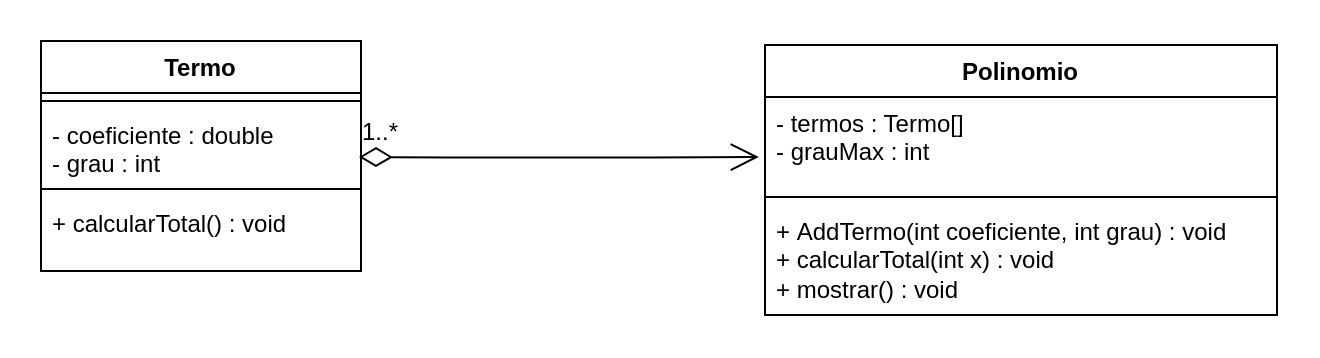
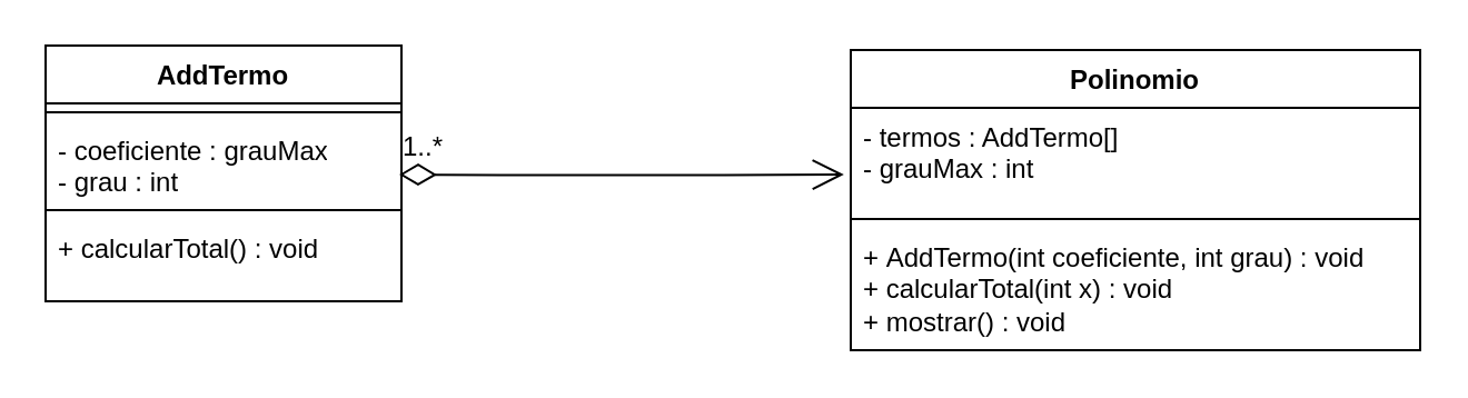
  <mxCell id="0" />
  <mxCell id="1" parent="0" />
- <mxCell id="2" value="Termo" style="swimlane;fontStyle=1;align=center;verticalAlign=top;childLayout=stackLayout;horizontal=1;startSize=26;horizontalStack=0;resizeParent=1;resizeParentMax=0;resizeLast=0;collapsible=1;marginBottom=0;whiteSpace=wrap;html=1;" vertex="1" parent="1"><mxGeometry x="20" y="20" width="160" height="115" as="geometry" /></mxCell>
+ <mxCell id="2" value="AddTermo" style="swimlane;fontStyle=1;align=center;verticalAlign=top;childLayout=stackLayout;horizontal=1;startSize=26;horizontalStack=0;resizeParent=1;resizeParentMax=0;resizeLast=0;collapsible=1;marginBottom=0;whiteSpace=wrap;html=1;" vertex="1" parent="1"><mxGeometry x="20" y="20" width="160" height="115" as="geometry" /></mxCell>
  <mxCell id="3" value="" style="line;strokeWidth=1;fillColor=none;align=left;verticalAlign=middle;spacingTop=-1;spacingLeft=3;spacingRight=3;rotatable=0;labelPosition=right;points=[];portConstraint=eastwest;strokeColor=inherit;" vertex="1" parent="2"><mxGeometry y="26" width="160" height="8" as="geometry" /></mxCell>
- <mxCell id="4" value="- coeficiente : double&lt;div&gt;- grau : int&lt;/div&gt;" style="text;strokeColor=none;fillColor=none;align=left;verticalAlign=top;spacingLeft=4;spacingRight=4;overflow=hidden;rotatable=0;points=[[0,0.5],[1,0.5]];portConstraint=eastwest;whiteSpace=wrap;html=1;" vertex="1" parent="2"><mxGeometry y="34" width="160" height="36" as="geometry" /></mxCell>
+ <mxCell id="4" value="- coeficiente : grauMax&lt;div&gt;- grau : int&lt;/div&gt;" style="text;strokeColor=none;fillColor=none;align=left;verticalAlign=top;spacingLeft=4;spacingRight=4;overflow=hidden;rotatable=0;points=[[0,0.5],[1,0.5]];portConstraint=eastwest;whiteSpace=wrap;html=1;" vertex="1" parent="2"><mxGeometry y="34" width="160" height="36" as="geometry" /></mxCell>
  <mxCell id="5" value="" style="line;strokeWidth=1;fillColor=none;align=left;verticalAlign=middle;spacingTop=-1;spacingLeft=3;spacingRight=3;rotatable=0;labelPosition=right;points=[];portConstraint=eastwest;strokeColor=inherit;" vertex="1" parent="2"><mxGeometry y="70" width="160" height="8" as="geometry" /></mxCell>
  <mxCell id="6" value="&lt;div&gt;+ calcularTotal() : void&lt;/div&gt;" style="text;strokeColor=none;fillColor=none;align=left;verticalAlign=top;spacingLeft=4;spacingRight=4;overflow=hidden;rotatable=0;points=[[0,0.5],[1,0.5]];portConstraint=eastwest;whiteSpace=wrap;html=1;" vertex="1" parent="2"><mxGeometry y="78" width="160" height="37" as="geometry" /></mxCell>
  <mxCell id="7" value="Polinomio&lt;div&gt;&lt;br&gt;&lt;/div&gt;" style="swimlane;fontStyle=1;align=center;verticalAlign=top;childLayout=stackLayout;horizontal=1;startSize=26;horizontalStack=0;resizeParent=1;resizeParentMax=0;resizeLast=0;collapsible=1;marginBottom=0;whiteSpace=wrap;html=1;" vertex="1" parent="1"><mxGeometry x="382" y="22" width="256" height="135" as="geometry" /></mxCell>
- <mxCell id="8" value="&lt;div&gt;- termos : Termo[]&lt;/div&gt;- grauMax : int" style="text;strokeColor=none;fillColor=none;align=left;verticalAlign=top;spacingLeft=4;spacingRight=4;overflow=hidden;rotatable=0;points=[[0,0.5],[1,0.5]];portConstraint=eastwest;whiteSpace=wrap;html=1;" vertex="1" parent="7"><mxGeometry y="26" width="256" height="46" as="geometry" /></mxCell>
+ <mxCell id="8" value="&lt;div&gt;- termos : AddTermo[]&lt;/div&gt;- grauMax : int" style="text;strokeColor=none;fillColor=none;align=left;verticalAlign=top;spacingLeft=4;spacingRight=4;overflow=hidden;rotatable=0;points=[[0,0.5],[1,0.5]];portConstraint=eastwest;whiteSpace=wrap;html=1;" vertex="1" parent="7"><mxGeometry y="26" width="256" height="46" as="geometry" /></mxCell>
  <mxCell id="9" value="" style="line;strokeWidth=1;fillColor=none;align=left;verticalAlign=middle;spacingTop=-1;spacingLeft=3;spacingRight=3;rotatable=0;labelPosition=right;points=[];portConstraint=eastwest;strokeColor=inherit;" vertex="1" parent="7"><mxGeometry y="72" width="256" height="8" as="geometry" /></mxCell>
  <mxCell id="10" value="+&amp;nbsp;AddTermo(int coeficiente, int grau) : void&lt;div&gt;+ calcularTotal(int x) : void&lt;/div&gt;&lt;div&gt;+ mostrar() : void&lt;/div&gt;" style="text;strokeColor=none;fillColor=none;align=left;verticalAlign=top;spacingLeft=4;spacingRight=4;overflow=hidden;rotatable=0;points=[[0,0.5],[1,0.5]];portConstraint=eastwest;whiteSpace=wrap;html=1;" vertex="1" parent="7"><mxGeometry y="80" width="256" height="55" as="geometry" /></mxCell>
  <mxCell id="11" value="1..*" style="endArrow=open;html=1;endSize=12;startArrow=diamondThin;startSize=14;startFill=0;edgeStyle=orthogonalEdgeStyle;align=left;verticalAlign=bottom;rounded=0;fontSize=12;curved=1;entryX=-0.012;entryY=0.652;entryDx=0;entryDy=0;entryPerimeter=0;" edge="1" parent="1" target="8"><mxGeometry x="-1" y="3" relative="1" as="geometry"><mxPoint x="179" y="78" as="sourcePoint" /><mxPoint x="339" y="75" as="targetPoint" /></mxGeometry></mxCell>
